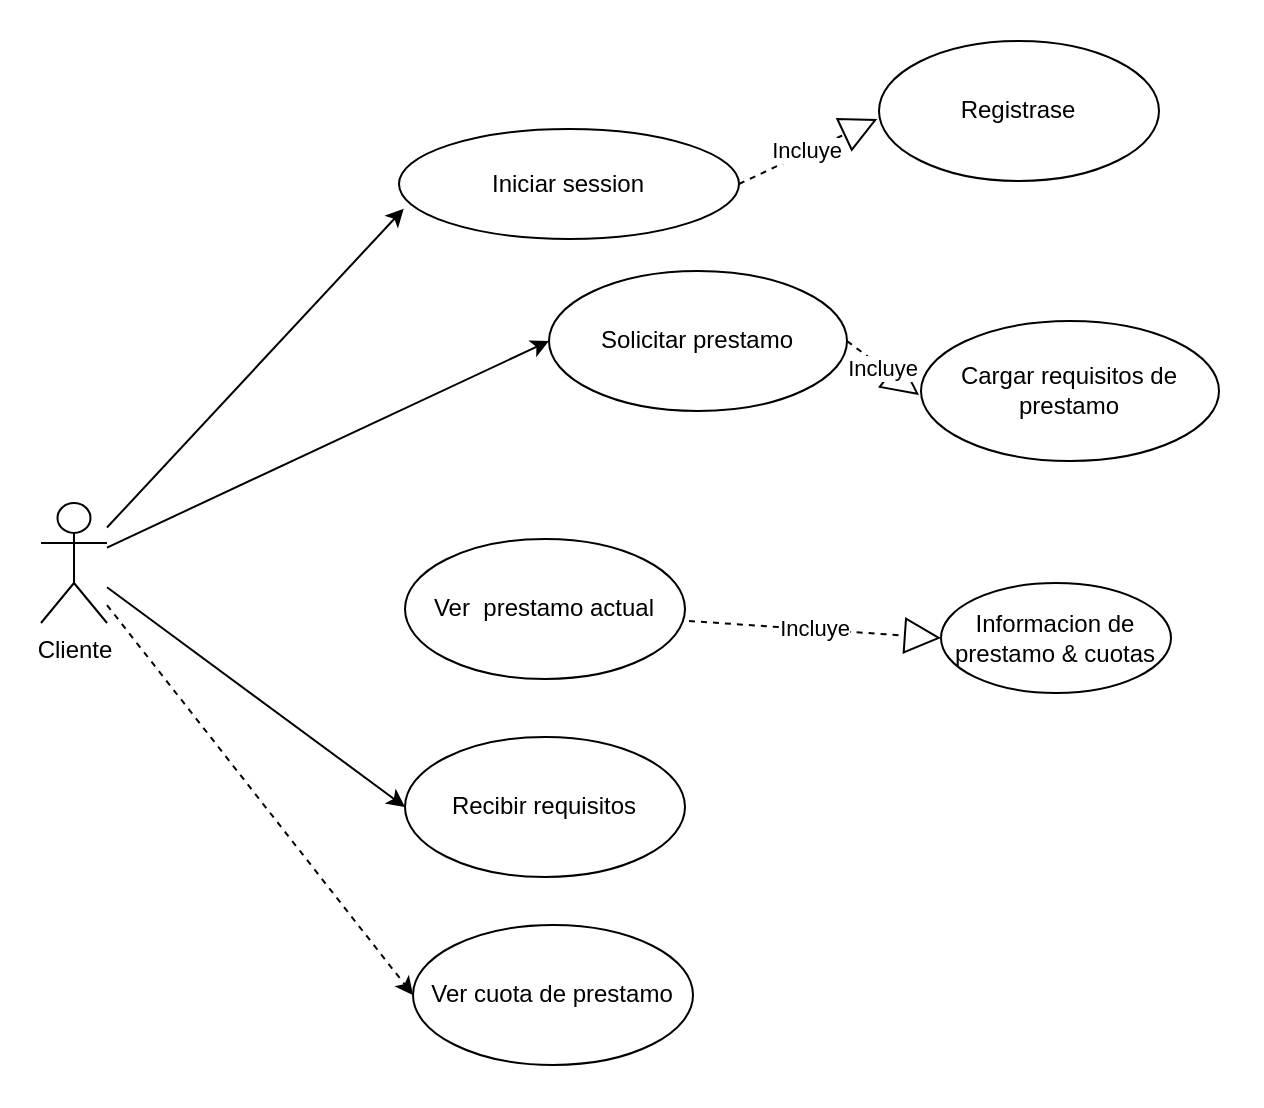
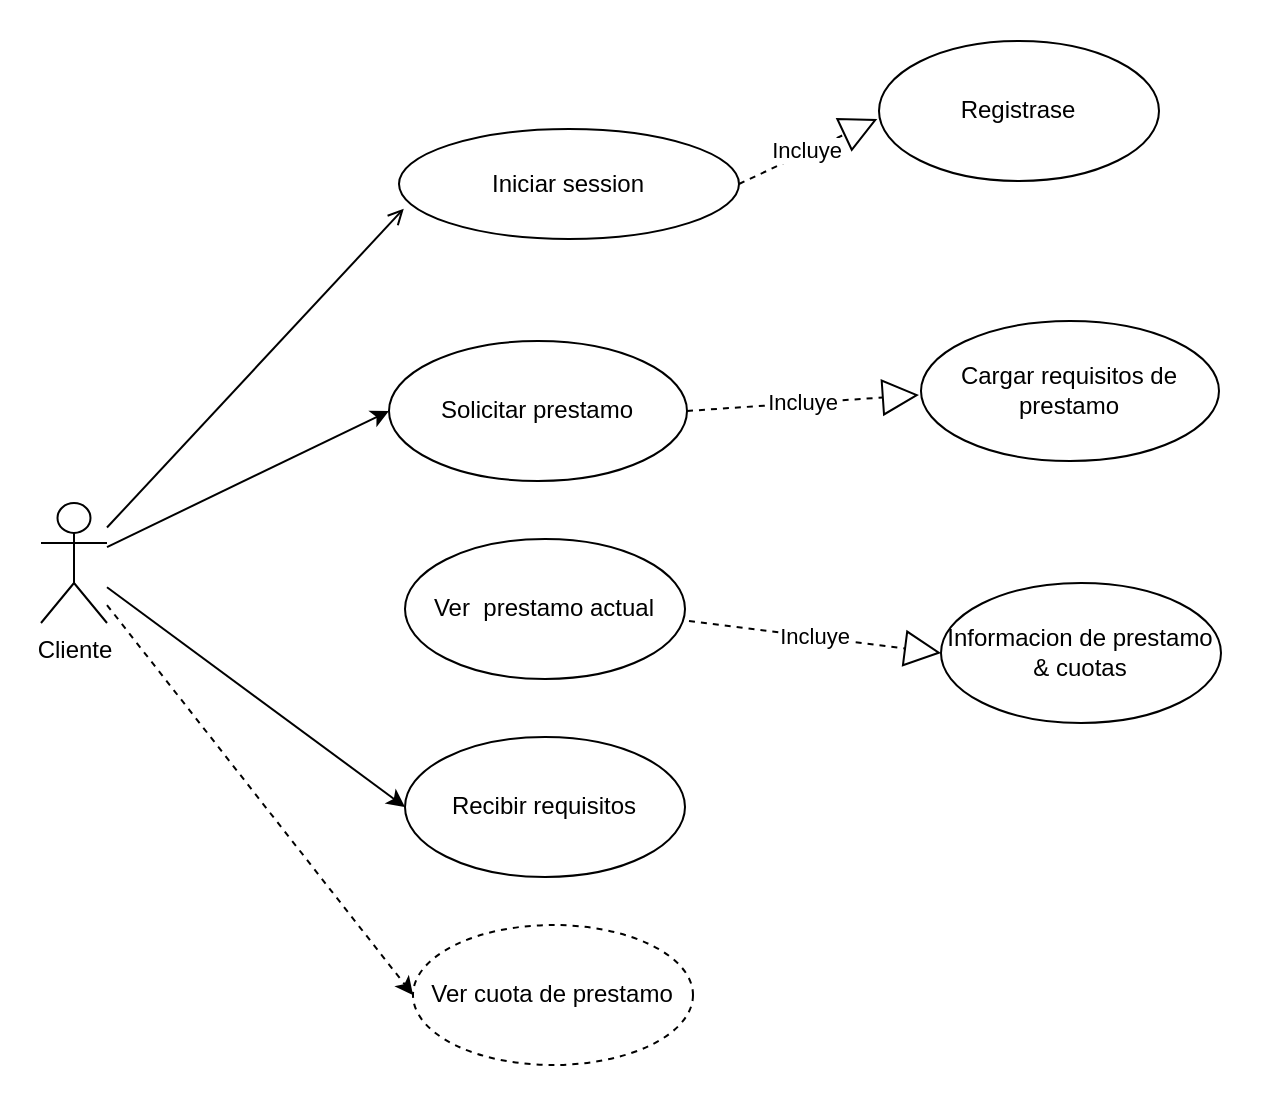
  <mxCell id="0" />
  <mxCell id="1" parent="0" />
- <mxCell id="2" style="edgeStyle=none;html=1;entryX=0.014;entryY=0.724;entryDx=0;entryDy=0;entryPerimeter=0;" edge="1" parent="1" source="6" target="7"><mxGeometry relative="1" as="geometry" /></mxCell>
+ <mxCell id="2" style="edgeStyle=none;html=1;entryX=0.014;entryY=0.724;entryDx=0;entryDy=0;entryPerimeter=0;endArrow=open;" edge="1" parent="1" source="6" target="7"><mxGeometry relative="1" as="geometry" /></mxCell>
  <mxCell id="3" style="edgeStyle=none;html=1;entryX=0;entryY=0.5;entryDx=0;entryDy=0;" edge="1" parent="1" source="6" target="8"><mxGeometry relative="1" as="geometry" /></mxCell>
  <mxCell id="4" style="edgeStyle=none;html=1;entryX=0;entryY=0.5;entryDx=0;entryDy=0;" edge="1" parent="1" source="6" target="10"><mxGeometry relative="1" as="geometry" /></mxCell>
  <mxCell id="5" style="edgeStyle=none;html=1;entryX=0;entryY=0.5;entryDx=0;entryDy=0;dashed=1;" edge="1" parent="1" source="6" target="12"><mxGeometry relative="1" as="geometry" /></mxCell>
  <mxCell id="6" value="Cliente" style="shape=umlActor;verticalLabelPosition=bottom;verticalAlign=top;html=1;outlineConnect=0;" vertex="1" parent="1"><mxGeometry x="20" y="251" width="33" height="60" as="geometry" /></mxCell>
  <mxCell id="7" value="Iniciar session" style="ellipse;whiteSpace=wrap;html=1;" vertex="1" parent="1"><mxGeometry x="199" y="64" width="170" height="55" as="geometry" /></mxCell>
- <mxCell id="8" value="Solicitar prestamo" style="ellipse;whiteSpace=wrap;html=1;" vertex="1" parent="1"><mxGeometry x="274" y="135" width="149" height="70" as="geometry" /></mxCell>
+ <mxCell id="8" value="Solicitar prestamo" style="ellipse;whiteSpace=wrap;html=1;" vertex="1" parent="1"><mxGeometry x="194" y="170" width="149" height="70" as="geometry" /></mxCell>
  <mxCell id="9" value="Ver&amp;nbsp; prestamo actual" style="ellipse;whiteSpace=wrap;html=1;" vertex="1" parent="1"><mxGeometry x="202" y="269" width="140" height="70" as="geometry" /></mxCell>
  <mxCell id="10" value="Recibir requisitos" style="ellipse;whiteSpace=wrap;html=1;" vertex="1" parent="1"><mxGeometry x="202" y="368" width="140" height="70" as="geometry" /></mxCell>
  <mxCell id="11" value="Incluye" style="endArrow=block;endSize=16;endFill=0;html=1;dashed=1;exitX=1;exitY=0.5;exitDx=0;exitDy=0;entryX=-0.007;entryY=0.675;entryDx=0;entryDy=0;entryPerimeter=0;" edge="1" parent="1" source="7"><mxGeometry width="160" relative="1" as="geometry"><mxPoint x="284" y="50" as="sourcePoint" /><mxPoint x="438.16" y="59" as="targetPoint" /></mxGeometry></mxCell>
- <mxCell id="12" value="Ver cuota de prestamo" style="ellipse;whiteSpace=wrap;html=1;" vertex="1" parent="1"><mxGeometry x="206" y="462" width="140" height="70" as="geometry" /></mxCell>
+ <mxCell id="12" value="Ver cuota de prestamo" style="ellipse;whiteSpace=wrap;html=1;dashed=1;" vertex="1" parent="1"><mxGeometry x="206" y="462" width="140" height="70" as="geometry" /></mxCell>
  <mxCell id="13" value="Incluye" style="endArrow=block;endSize=16;endFill=0;html=1;dashed=1;exitX=1;exitY=0.5;exitDx=0;exitDy=0;entryX=0;entryY=0.5;entryDx=0;entryDy=0;" edge="1" parent="1" source="8"><mxGeometry width="160" relative="1" as="geometry"><mxPoint x="342" y="215" as="sourcePoint" /><mxPoint x="459" y="197" as="targetPoint" /></mxGeometry></mxCell>
- <mxCell id="14" value="Informacion de prestamo &amp;amp; cuotas" style="ellipse;whiteSpace=wrap;html=1;" vertex="1" parent="1"><mxGeometry x="470" y="291" width="115" height="55" as="geometry" /></mxCell>
+ <mxCell id="14" value="Informacion de prestamo &amp;amp; cuotas" style="ellipse;whiteSpace=wrap;html=1;" vertex="1" parent="1"><mxGeometry x="470" y="291" width="140" height="70" as="geometry" /></mxCell>
  <mxCell id="15" value="Incluye" style="endArrow=block;endSize=16;endFill=0;html=1;dashed=1;entryX=0;entryY=0.5;entryDx=0;entryDy=0;" edge="1" parent="1" target="14"><mxGeometry width="160" relative="1" as="geometry"><mxPoint x="344" y="310" as="sourcePoint" /><mxPoint x="449" y="314" as="targetPoint" /></mxGeometry></mxCell>
  <mxCell id="16" value="Registrase" style="ellipse;whiteSpace=wrap;html=1;" vertex="1" parent="1"><mxGeometry x="439" y="20" width="140" height="70" as="geometry" /></mxCell>
  <mxCell id="17" value="Cargar requisitos de prestamo" style="ellipse;whiteSpace=wrap;html=1;" vertex="1" parent="1"><mxGeometry x="460" y="160" width="149" height="70" as="geometry" /></mxCell>
